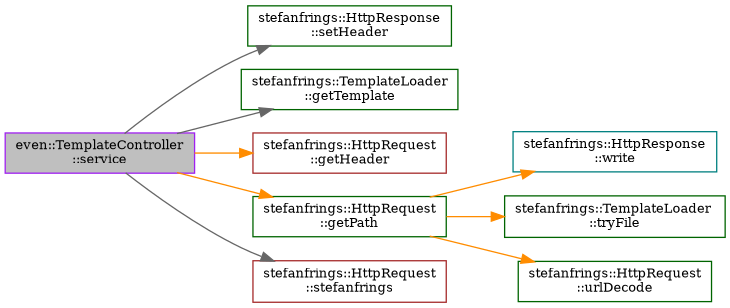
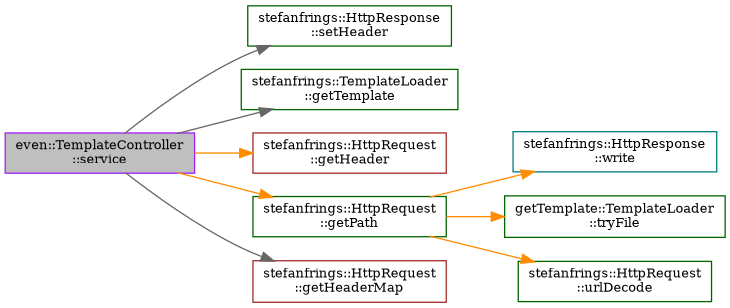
  digraph {
    fontname="DejaVu Serif"
    rankdir=LR
    node [color=darkgreen fillcolor=white fontname="DejaVu Serif" fontsize=10 shape=record style=filled]
    edge [color=darkorange fontname="DejaVu Serif" fontsize=10 labelfontname=Helvetica labelfontsize=10 style=solid]
    n1 [color=purple fillcolor=grey75 fontcolor=black height=0.2 label="even::TemplateController\l::service" width=0.4]
    n2 [height=0.2 label="stefanfrings::HttpResponse\l::setHeader" width=0.4]
    n3 [height=0.2 label="stefanfrings::TemplateLoader\l::getTemplate" width=0.4]
    n4 [color=brown height=0.2 label="stefanfrings::HttpRequest\l::getHeader" width=0.4]
    n5 [height=0.2 label="stefanfrings::HttpRequest\l::getPath" width=0.4]
-   n6 [color=brown height=0.2 label="stefanfrings::HttpRequest\l::stefanfrings" width=0.4]
+   n6 [color=brown height=0.2 label="stefanfrings::HttpRequest\l::getHeaderMap" width=0.4]
    n7 [color=teal height=0.2 label="stefanfrings::HttpResponse\l::write" width=0.4]
-   n8 [height=0.2 label="stefanfrings::TemplateLoader\l::tryFile" width=0.4]
+   n8 [height=0.2 label="getTemplate::TemplateLoader\l::tryFile" width=0.4]
    n9 [height=0.2 label="stefanfrings::HttpRequest\l::urlDecode" width=0.4]
    n1 -> n2 [color=gray40]
    n1 -> n3 [color=gray40]
    n1 -> n4
    n1 -> n5
    n1 -> n6 [color=gray40]
    n5 -> n7
    n5 -> n8
    n5 -> n9
  }
